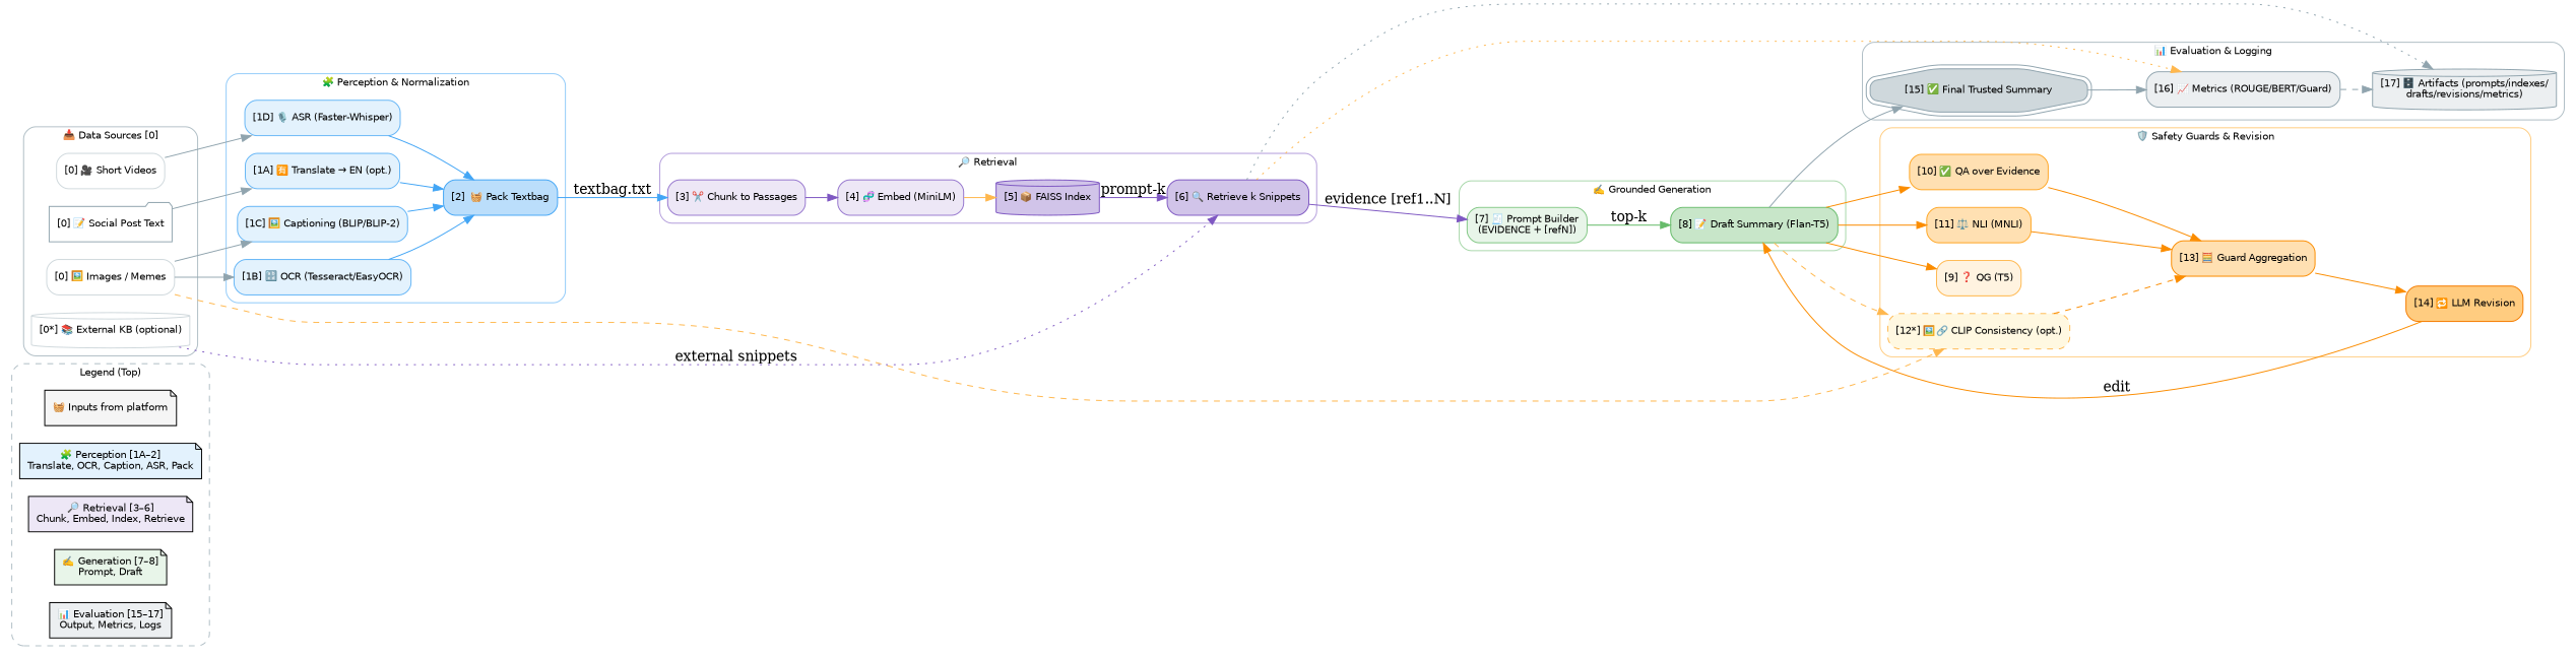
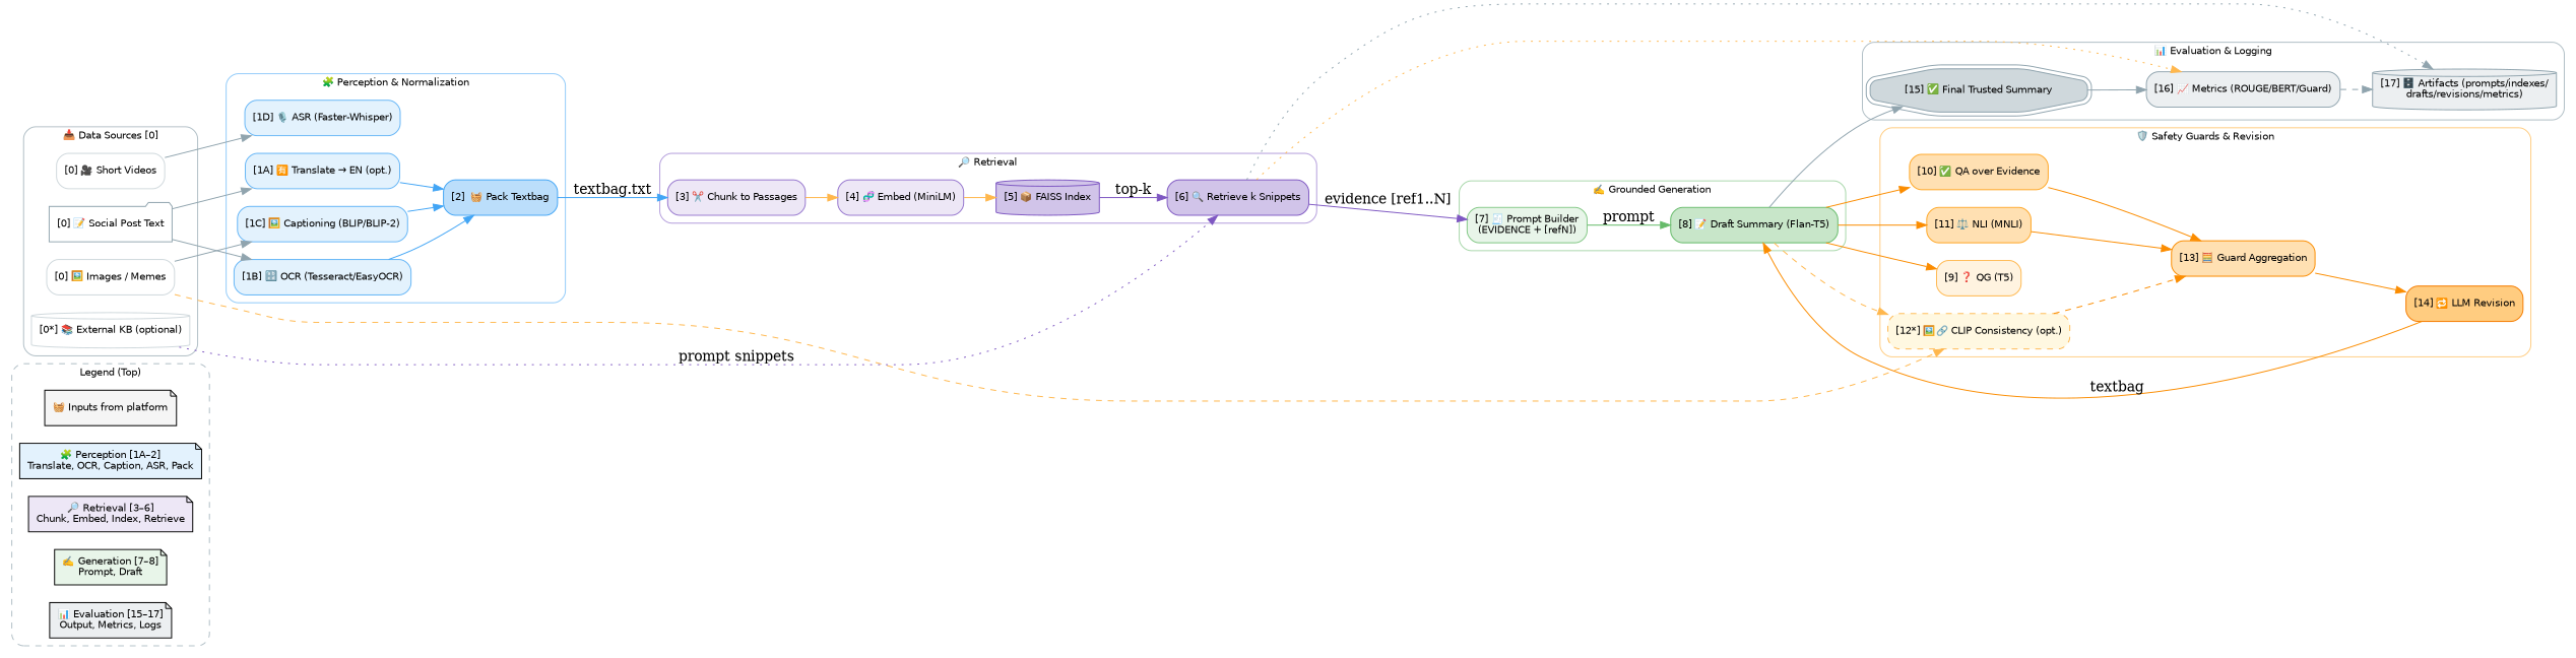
  digraph {
    fontname=Helvetica
    fontsize=10
    nodesep=0.25
    rankdir=LR
    ranksep=0.45
    node [fillcolor="#E3F2FD" fontname=Helvetica fontsize=10 shape=rect style="filled,rounded"]
    edge [color="#90A4AE"]
    n1 [fillcolor="#F5F5F5" label="🧺 Inputs from platform" shape=note]
    n2 [label="🧩 Perception [1A–2]\nTranslate, OCR, Caption, ASR, Pack" shape=note]
    n3 [fillcolor="#EDE7F6" label="🔎 Retrieval [3–6]\nChunk, Embed, Index, Retrieve" shape=note]
    n4 [fillcolor="#E8F5E9" label="✍️ Generation [7–8]\nPrompt, Draft" shape=note]
    n5 [fillcolor="#ECEFF1" label="📊 Evaluation [15–17]\nOutput, Metrics, Logs" shape=note]
    n6 [color="#90A4AE" fillcolor="#FFFFFF" label="[0] 📝 Social Post Text" shape=folder]
    n7 [color="#CFD8DC" fillcolor="#FFFFFF" label="[0] 🖼️ Images / Memes"]
    n8 [color="#CFD8DC" fillcolor="#FFFFFF" label="[0] 🎥 Short Videos"]
    n9 [color="#CFD8DC" fillcolor="#FFFFFF" label="[0*] 📚 External KB (optional)" shape=cylinder]
    n10 [color="#64B5F6" label="[1A] 🈶 Translate → EN (opt.)"]
    n11 [color="#64B5F6" label="[1B] 🔡 OCR (Tesseract/EasyOCR)"]
    n12 [color="#64B5F6" label="[1C] 🖼️ Captioning (BLIP/BLIP-2)"]
    n13 [color="#64B5F6" label="[1D] 🎙️ ASR (Faster-Whisper)"]
    n14 [color="#42A5F5" fillcolor="#BBDEFB" label="[2]  🧺 Pack Textbag"]
    n15 [color="#9575CD" fillcolor="#EDE7F6" label="[3] ✂️ Chunk to Passages"]
    n16 [color="#9575CD" fillcolor="#EDE7F6" label="[4] 🧬 Embed (MiniLM)"]
    n17 [color="#7E57C2" fillcolor="#D1C4E9" label="[5] 📦 FAISS Index" shape=cylinder]
    n18 [color="#7E57C2" fillcolor="#D1C4E9" label="[6] 🔍 Retrieve k Snippets"]
    n19 [color="#81C784" fillcolor="#E8F5E9" label="[7] 🧾 Prompt Builder\n(EVIDENCE + [refN])"]
    n20 [color="#66BB6A" fillcolor="#C8E6C9" label="[8] 📝 Draft Summary (Flan-T5)"]
    n21 [color="#FFB74D" fillcolor="#FFF3E0" label="[9] ❓ QG (T5)"]
    n22 [color="#FFA726" fillcolor="#FFE0B2" label="[10] ✅ QA over Evidence"]
    n23 [color="#FFA726" fillcolor="#FFE0B2" label="[11] ⚖️ NLI (MNLI)"]
    n24 [color="#FFB74D" fillcolor="#FFF8E1" label="[12*] 🖼️🔗 CLIP Consistency (opt.)" style="filled,rounded,dashed"]
    n25 [color="#FB8C00" fillcolor="#FFE0B2" label="[13] 🧮 Guard Aggregation"]
    n26 [color="#F57C00" fillcolor="#FFCC80" label="[14] 🔁 LLM Revision"]
    n27 [color="#90A4AE" fillcolor="#CFD8DC" label="[15] ✅ Final Trusted Summary" shape=doubleoctagon]
    n28 [color="#90A4AE" fillcolor="#ECEFF1" label="[16] 📈 Metrics (ROUGE/BERT/Guard)"]
    n29 [color="#90A4AE" fillcolor="#ECEFF1" label="[17] 🗄️ Artifacts (prompts/indexes/\ndrafts/revisions/metrics)" shape=cylinder]
    subgraph cluster_1 {
      color="#B0BEC5"
      fillcolor="#FAFAFA"
      label="Legend (Top)"
      style="rounded,dashed"
      subgraph sub_2 {
        color="#B0BEC5"
        fillcolor="#FAFAFA"
        label="Legend (Top)"
        rank=same
        style="rounded,dashed"
        n1
        n2
        n3
        n4
        n5
      }
    }
    subgraph cluster_3 {
      color="#B0BEC5"
      fillcolor="#F5F5F5"
      label="📥 Data Sources [0]"
      style=rounded
      n6
      n7
      n8
      n9
    }
    subgraph cluster_4 {
      color="#90CAF9"
      fillcolor="#E3F2FD"
      label="🧩 Perception & Normalization"
      style=rounded
      n10
      n11
      n12
      n13
      n14
    }
    subgraph cluster_5 {
      color="#B39DDB"
      fillcolor="#EDE7F6"
      label="🔎 Retrieval"
      style=rounded
      n15
      n16
      n17
      n18
    }
    subgraph cluster_6 {
      color="#A5D6A7"
      fillcolor="#E8F5E9"
      label="✍️ Grounded Generation"
      style=rounded
      n19
      n20
    }
    subgraph cluster_7 {
      color="#FFCC80"
      fillcolor="#FFF3E0"
      label="🛡️ Safety Guards & Revision"
      style=rounded
      n21
      n22
      n23
      n24
      n25
      n26
    }
    subgraph cluster_8 {
      color="#B0BEC5"
      fillcolor="#ECEFF1"
      label="📊 Evaluation & Logging"
      style=rounded
      n27
      n28
      n29
    }
    n6 -> n10
-   n7 -> n11
+   n6 -> n11
    n7 -> n12
    n7 -> n24 [color="#FFB74D" style=dashed]
    n8 -> n13
-   n9 -> n18 [color="#7E57C2" label="external snippets" style=dotted]
+   n9 -> n18 [color="#7E57C2" label="prompt snippets" style=dotted]
    n10 -> n14 [color="#42A5F5"]
    n11 -> n14 [color="#42A5F5"]
    n12 -> n14 [color="#42A5F5"]
-   n13 -> n14 [color="#42A5F5"]
    n14 -> n15 [color="#42A5F5" label="textbag.txt"]
-   n15 -> n16 [color="#7E57C2"]
+   n15 -> n16 [color="#FFB74D"]
    n16 -> n17 [color="#FFB74D"]
-   n17 -> n18 [color="#7E57C2" label="prompt-k"]
+   n17 -> n18 [color="#7E57C2" label="top-k"]
    n18 -> n19 [color="#7E57C2" label="evidence [ref1..N]"]
    n18 -> n28 [color="#FFB74D" style=dotted]
    n18 -> n29 [style=dotted]
-   n19 -> n20 [color="#66BB6A" label="top-k"]
+   n19 -> n20 [color="#66BB6A" label=prompt]
    n20 -> n21 [color="#FB8C00"]
    n20 -> n22 [color="#FB8C00"]
    n20 -> n23 [color="#FB8C00"]
    n20 -> n24 [color="#FFB74D" style=dashed]
    n20 -> n27
    n22 -> n25 [color="#FB8C00"]
    n23 -> n25 [color="#FB8C00"]
    n24 -> n25 [color="#FB8C00" style=dashed]
    n25 -> n26 [color="#FB8C00"]
-   n26 -> n20 [arrowtail=none color="#FB8C00" dir=both label=edit]
+   n26 -> n20 [arrowtail=none color="#FB8C00" dir=both label=textbag]
    n27 -> n28
    n28 -> n29 [style=dashed]
  }
